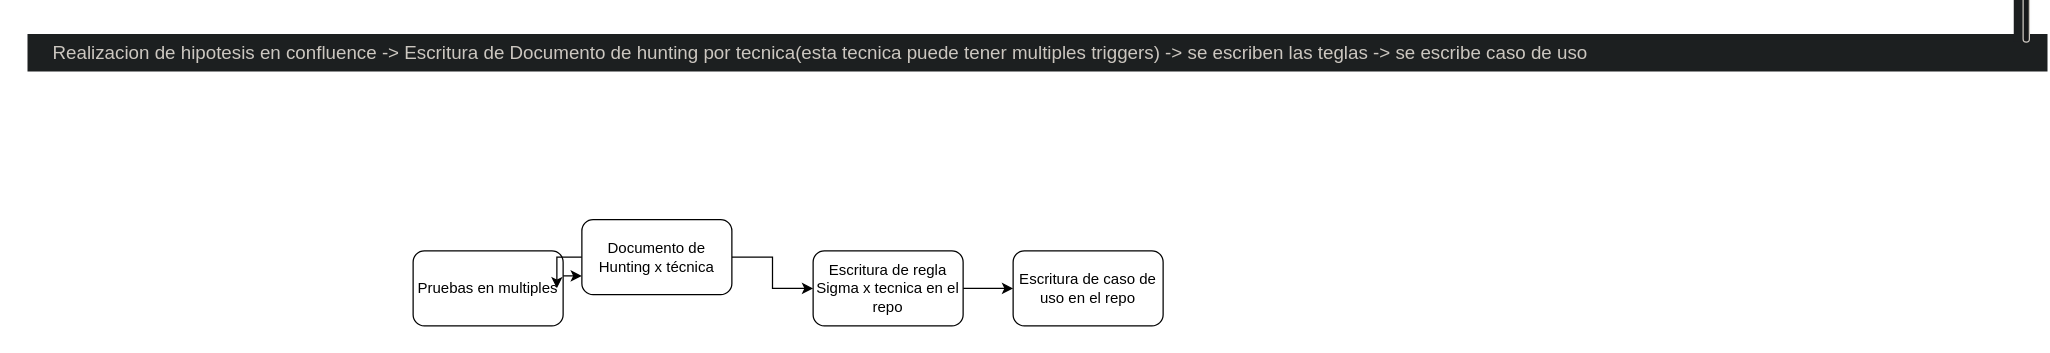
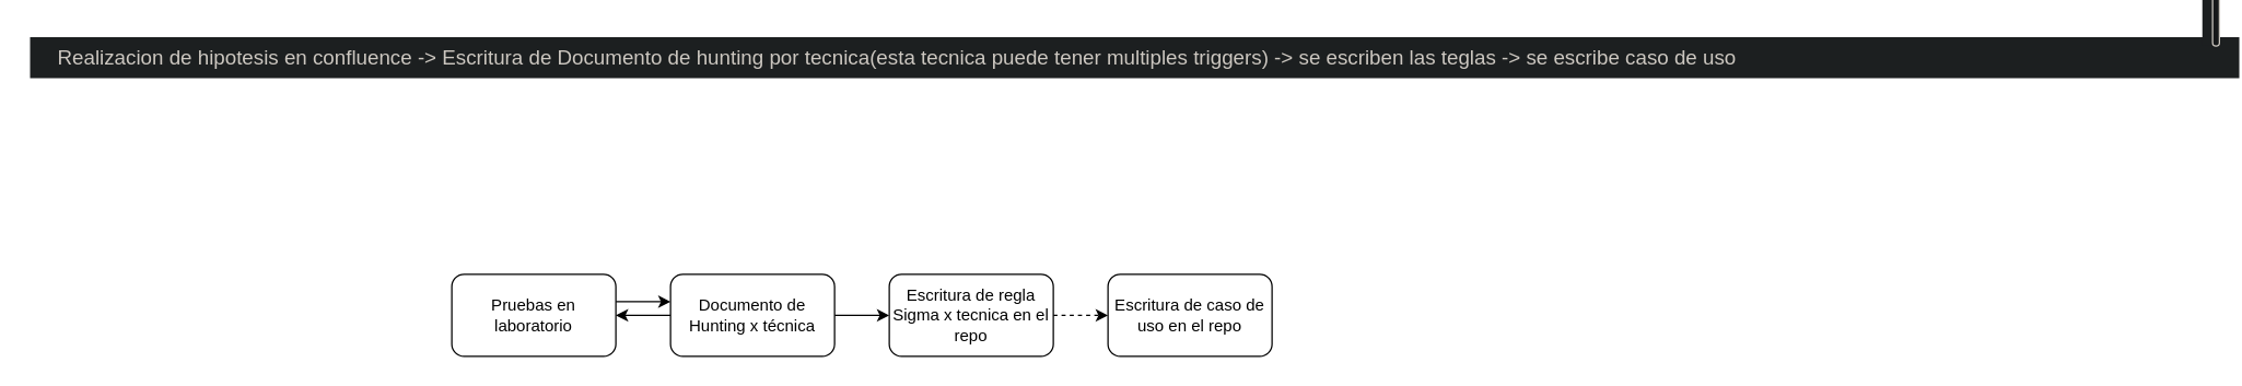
  <mxCell id="0" />
  <mxCell id="1" parent="0" />
  <mxCell id="2" value="&lt;div class=&quot;c-message_kit__gutter&quot; style=&quot;box-sizing: inherit; display: flex; padding: 8px 20px; color: rgb(204, 199, 192); font-size: 15px; font-style: normal; font-weight: 400; letter-spacing: normal; text-indent: 0px; text-transform: none; word-spacing: 0px; background-color: rgb(28, 31, 32);&quot;&gt;&lt;div class=&quot;c-message_kit__gutter__right&quot; style=&quot;box-sizing: inherit ; min-width: 0px ; padding: 8px 8px 8px 16px ; margin: -12px -8px -16px -16px&quot;&gt;&lt;div class=&quot;c-message_kit__blocks c-message_kit__blocks--rich_text&quot; style=&quot;box-sizing: inherit ; max-width: none ; margin-bottom: 4px&quot;&gt;&lt;div class=&quot;c-message__message_blocks c-message__message_blocks--rich_text&quot; style=&quot;box-sizing: inherit ; max-width: none ; overflow-wrap: break-word&quot;&gt;&lt;div class=&quot;p-block_kit_renderer&quot; style=&quot;box-sizing: inherit ; width: 1576px&quot;&gt;&lt;div class=&quot;p-block_kit_renderer__block_wrapper p-block_kit_renderer__block_wrapper--first&quot; style=&quot;box-sizing: inherit ; display: flex&quot;&gt;&lt;div class=&quot;p-rich_text_block&quot; dir=&quot;auto&quot; style=&quot;box-sizing: inherit ; width: 1576px ; text-align: left ; font-size: 15px ; line-height: 1.467&quot;&gt;&lt;div class=&quot;p-rich_text_section&quot; style=&quot;box-sizing: inherit&quot;&gt;Realizacion de hipotesis en confluence -&amp;gt; Escritura de Documento de hunting por tecnica(esta tecnica puede tener multiples triggers) -&amp;gt; se escriben las teglas -&amp;gt; se escribe caso de uso&lt;/div&gt;&lt;/div&gt;&lt;/div&gt;&lt;/div&gt;&lt;/div&gt;&lt;/div&gt;&lt;/div&gt;&lt;/div&gt;&lt;div class=&quot;c-message_actions__container c-message__actions&quot; style=&quot;box-sizing: inherit; position: absolute; top: -16px; right: 17px; display: inline-flex; z-index: 1; color: rgb(204, 199, 192); font-size: 15px; font-style: normal; font-weight: 400; letter-spacing: normal; text-indent: 0px; text-transform: none; word-spacing: 0px; background-color: rgb(28, 31, 32);&quot;&gt;&lt;div class=&quot;c-message_actions__group&quot; style=&quot;box-sizing: inherit ; background: rgb(22 , 24 , 25) ; line-height: 1 ; margin-left: 8px ; box-shadow: 0 0 0 1px , 0 1px 3px 0 rgba(0 , 0 , 0 , 0.08) ; display: flex ; padding: 2px ; border-radius: 0.375em&quot;&gt;&lt;br class=&quot;Apple-interchange-newline&quot;&gt;&#10;&#10;&lt;/div&gt;&lt;/div&gt;" style="text;whiteSpace=wrap;html=1;" vertex="1" parent="1"><mxGeometry x="20" y="20" width="550" height="50" as="geometry" /></mxCell>
  <mxCell id="3" value="" style="edgeStyle=orthogonalEdgeStyle;rounded=0;orthogonalLoop=1;jettySize=auto;html=1;" edge="1" parent="1" source="4" target="7"><mxGeometry relative="1" as="geometry"><Array as="points"><mxPoint x="460" y="220" /><mxPoint x="460" y="220" /></Array></mxGeometry></mxCell>
- <mxCell id="4" value="Pruebas en multiples" style="whiteSpace=wrap;html=1;rounded=1;" vertex="1" parent="1"><mxGeometry x="330" y="200" width="120" height="60" as="geometry" /></mxCell>
+ <mxCell id="4" value="Pruebas en laboratorio" style="whiteSpace=wrap;html=1;rounded=1;" vertex="1" parent="1"><mxGeometry x="330" y="200" width="120" height="60" as="geometry" /></mxCell>
  <mxCell id="5" value="" style="edgeStyle=orthogonalEdgeStyle;rounded=0;orthogonalLoop=1;jettySize=auto;html=1;" edge="1" parent="1" source="7" target="9"><mxGeometry relative="1" as="geometry" /></mxCell>
  <mxCell id="6" value="" style="edgeStyle=orthogonalEdgeStyle;rounded=0;orthogonalLoop=1;jettySize=auto;html=1;" edge="1" parent="1" source="7" target="4"><mxGeometry relative="1" as="geometry" /></mxCell>
- <mxCell id="7" value="Documento de Hunting x técnica" style="whiteSpace=wrap;html=1;rounded=1;" vertex="1" parent="1"><mxGeometry x="465" y="175" width="120" height="60" as="geometry" /></mxCell>
- <mxCell id="8" value="" style="edgeStyle=orthogonalEdgeStyle;rounded=0;orthogonalLoop=1;jettySize=auto;html=1;" edge="1" parent="1" source="9" target="10"><mxGeometry relative="1" as="geometry" /></mxCell>
+ <mxCell id="7" value="Documento de Hunting x técnica" style="whiteSpace=wrap;html=1;rounded=1;" vertex="1" parent="1"><mxGeometry x="490" y="200" width="120" height="60" as="geometry" /></mxCell>
+ <mxCell id="8" value="" style="edgeStyle=orthogonalEdgeStyle;rounded=0;orthogonalLoop=1;jettySize=auto;html=1;dashed=1;" edge="1" parent="1" source="9" target="10"><mxGeometry relative="1" as="geometry" /></mxCell>
  <mxCell id="9" value="Escritura de regla Sigma x tecnica en el repo" style="whiteSpace=wrap;html=1;rounded=1;" vertex="1" parent="1"><mxGeometry x="650" y="200" width="120" height="60" as="geometry" /></mxCell>
  <mxCell id="10" value="Escritura de caso de uso en el repo" style="whiteSpace=wrap;html=1;rounded=1;" vertex="1" parent="1"><mxGeometry x="810" y="200" width="120" height="60" as="geometry" /></mxCell>
